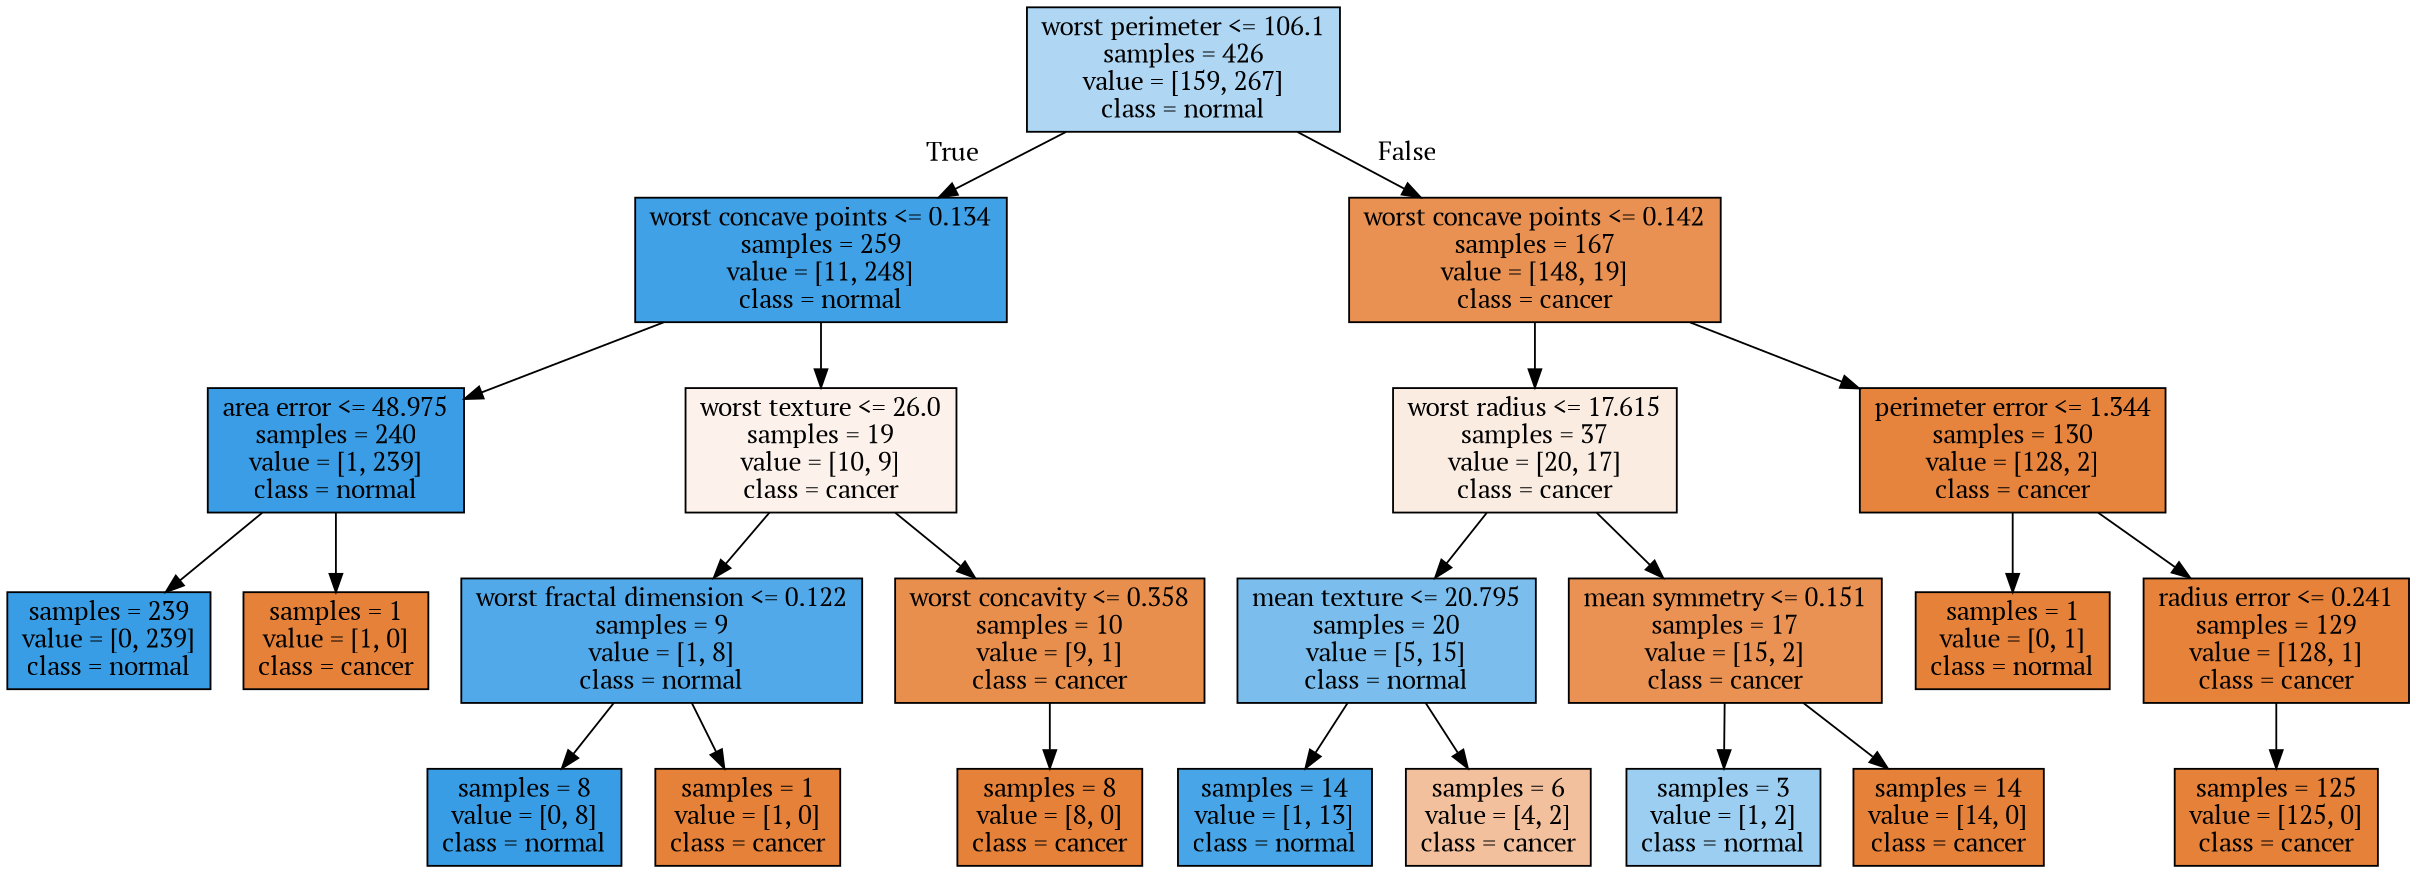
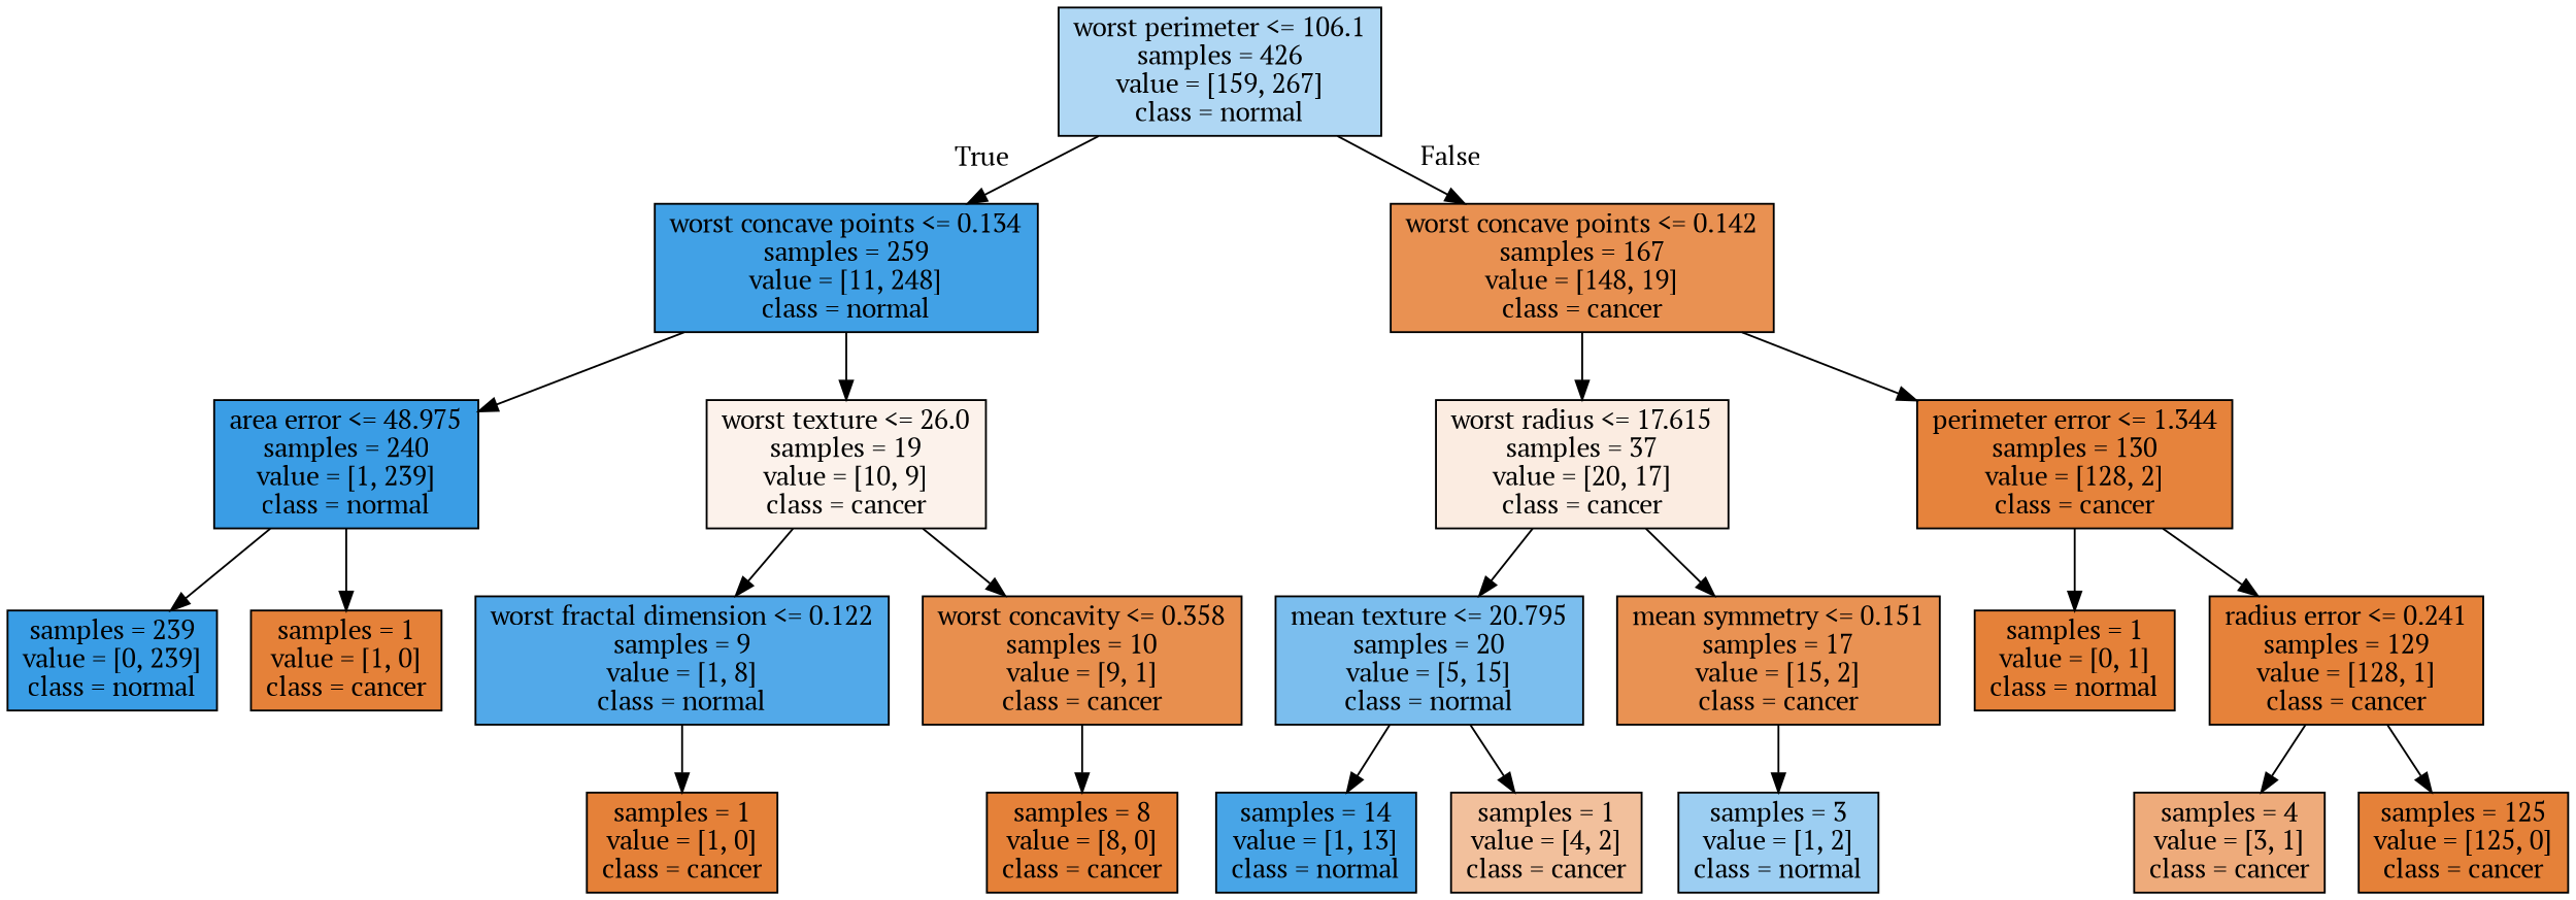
  digraph {
    fontname="PT Serif"
    node [color=black fillcolor="#e58139ff" fontname="PT Serif" shape=box style=filled]
    edge [fontname="PT Serif"]
    n1 [fillcolor="#399de567" label="worst perimeter <= 106.1\nsamples = 426\nvalue = [159, 267]\nclass = normal"]
    n2 [fillcolor="#399de5f4" label="worst concave points <= 0.134\nsamples = 259\nvalue = [11, 248]\nclass = normal"]
    n3 [fillcolor="#e58139de" label="worst concave points <= 0.142\nsamples = 167\nvalue = [148, 19]\nclass = cancer"]
    n4 [fillcolor="#399de5fe" label="area error <= 48.975\nsamples = 240\nvalue = [1, 239]\nclass = normal"]
    n5 [fillcolor="#e5813919" label="worst texture <= 26.0\nsamples = 19\nvalue = [10, 9]\nclass = cancer"]
    n6 [fillcolor="#e5813926" label="worst radius <= 17.615\nsamples = 37\nvalue = [20, 17]\nclass = cancer"]
    n7 [fillcolor="#e58139fb" label="perimeter error <= 1.344\nsamples = 130\nvalue = [128, 2]\nclass = cancer"]
    n8 [fillcolor="#399de5ff" label="samples = 239\nvalue = [0, 239]\nclass = normal"]
    n9 [label="samples = 1\nvalue = [1, 0]\nclass = cancer"]
    n10 [fillcolor="#399de5df" label="worst fractal dimension <= 0.122\nsamples = 9\nvalue = [1, 8]\nclass = normal"]
    n11 [fillcolor="#e58139e3" label="worst concavity <= 0.358\nsamples = 10\nvalue = [9, 1]\nclass = cancer"]
-   n12 [fillcolor="#399de5ff" label="samples = 8\nvalue = [0, 8]\nclass = normal"]
    n13 [label="samples = 1\nvalue = [1, 0]\nclass = cancer"]
    n14 [label="samples = 8\nvalue = [8, 0]\nclass = cancer"]
    n15 [fillcolor="#399de5aa" label="mean texture <= 20.795\nsamples = 20\nvalue = [5, 15]\nclass = normal"]
    n16 [fillcolor="#e58139dd" label="mean symmetry <= 0.151\nsamples = 17\nvalue = [15, 2]\nclass = cancer"]
    n17 [label="samples = 1\nvalue = [0, 1]\nclass = normal"]
    n18 [fillcolor="#e58139fd" label="radius error <= 0.241\nsamples = 129\nvalue = [128, 1]\nclass = cancer"]
    n19 [fillcolor="#399de5eb" label="samples = 14\nvalue = [1, 13]\nclass = normal"]
-   n20 [fillcolor="#e581397f" label="samples = 6\nvalue = [4, 2]\nclass = cancer"]
+   n20 [fillcolor="#e581397f" label="samples = 1\nvalue = [4, 2]\nclass = cancer"]
    n21 [fillcolor="#399de57f" label="samples = 3\nvalue = [1, 2]\nclass = normal"]
-   n22 [label="samples = 14\nvalue = [14, 0]\nclass = cancer"]
+   n23 [fillcolor="#e58139aa" label="samples = 4\nvalue = [3, 1]\nclass = cancer"]
    n24 [label="samples = 125\nvalue = [125, 0]\nclass = cancer"]
    n1 -> n2 [headlabel=True labelangle=45 labeldistance=2.5]
    n1 -> n3 [headlabel=False labelangle=-45 labeldistance=2.5]
    n2 -> n4
    n2 -> n5
    n3 -> n6
    n3 -> n7
    n4 -> n8
    n4 -> n9
    n5 -> n10
    n5 -> n11
    n6 -> n15
    n6 -> n16
    n7 -> n17
    n7 -> n18
-   n10 -> n12
    n10 -> n13
    n11 -> n14
    n15 -> n19
    n15 -> n20
    n16 -> n21
-   n16 -> n22
+   n18 -> n23
    n18 -> n24
  }
